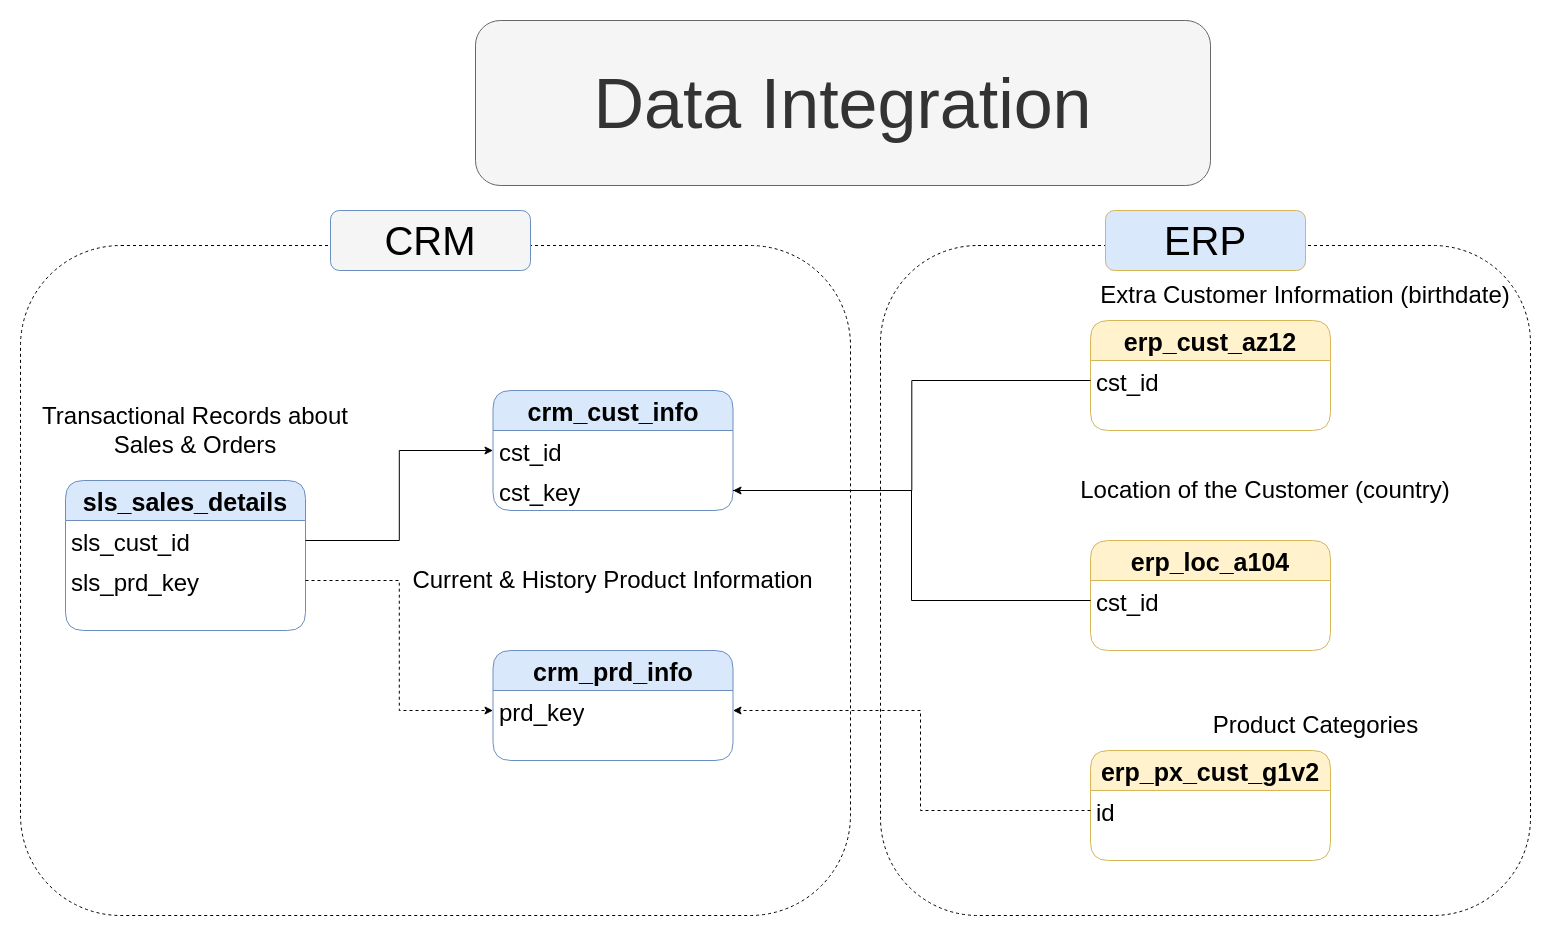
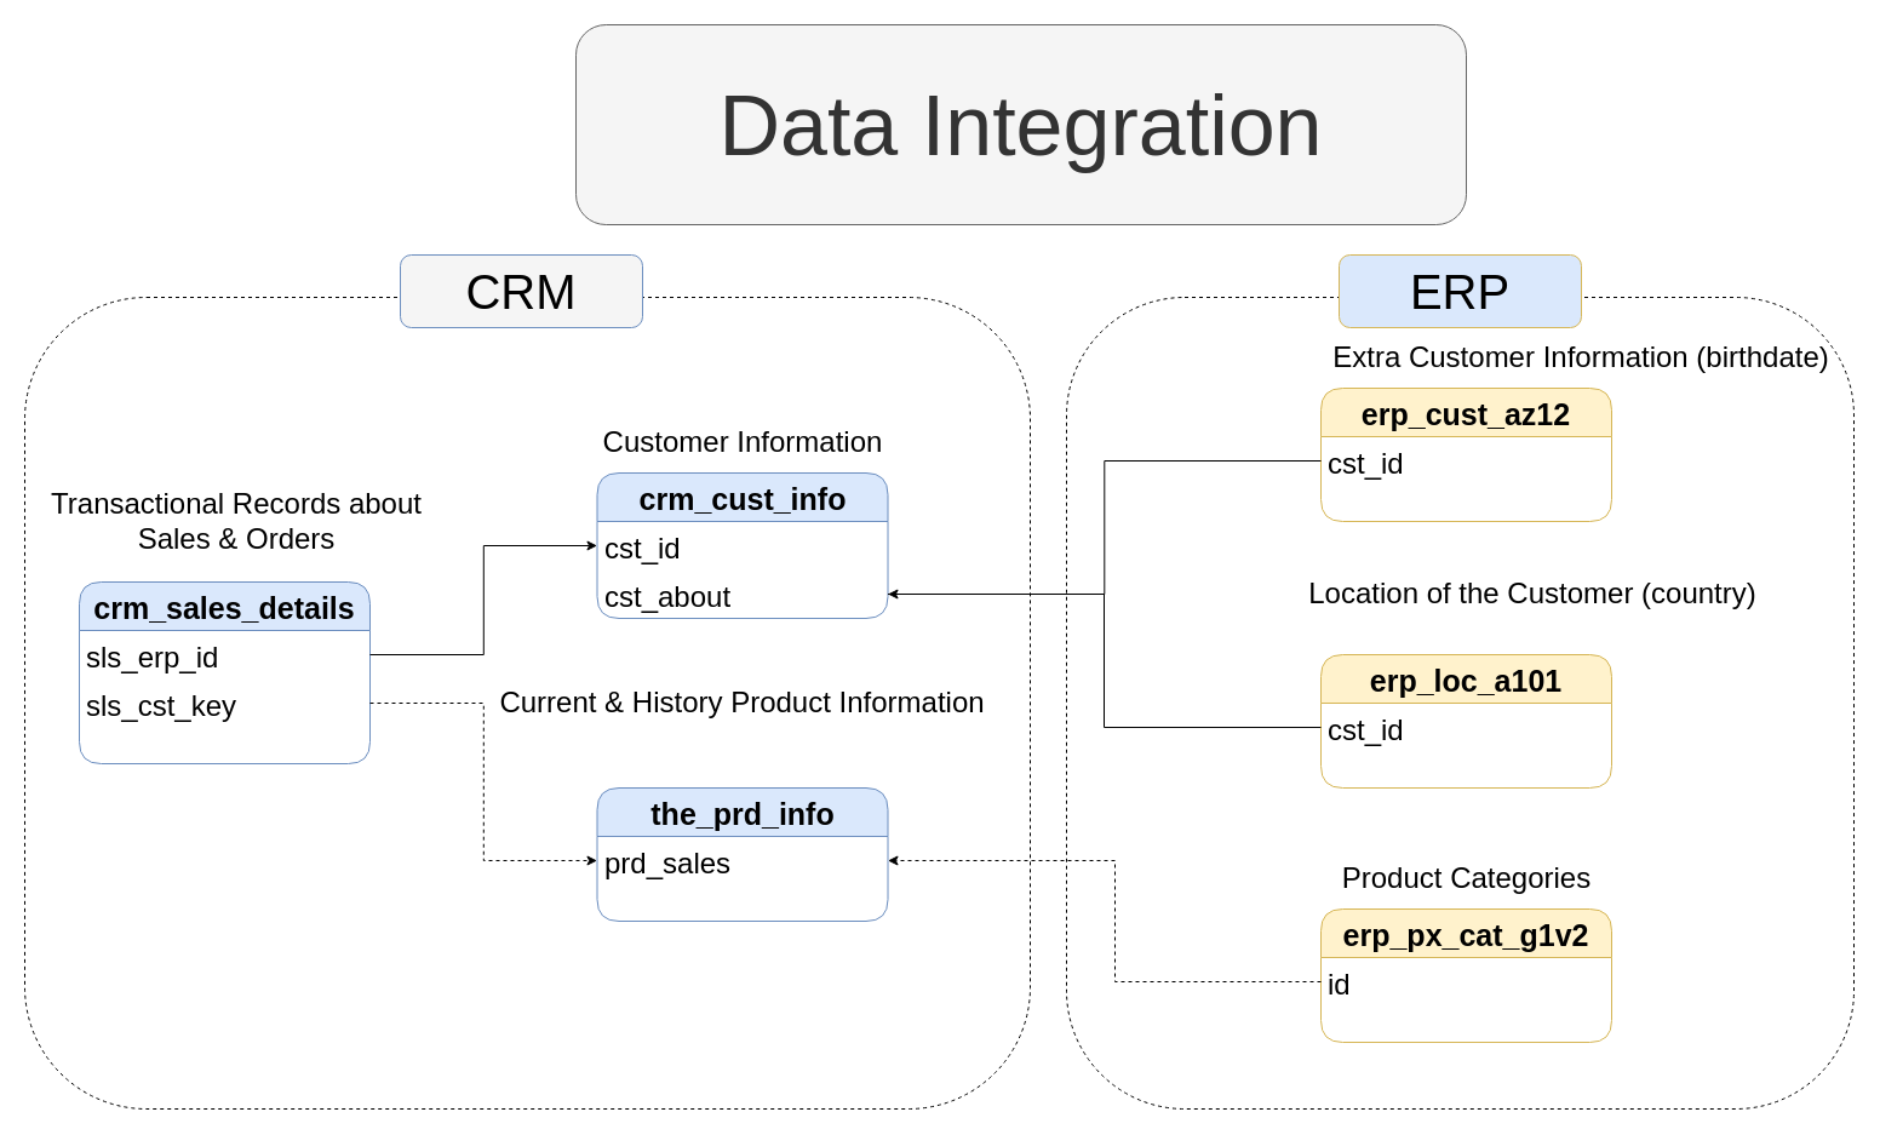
  <mxCell id="0" />
  <mxCell id="1" parent="0" />
  <mxCell id="2" value="&lt;font style=&quot;font-size: 70px;&quot;&gt;Data Integration&lt;/font&gt;" style="text;html=1;align=center;verticalAlign=middle;whiteSpace=wrap;rounded=1;fillColor=#f5f5f5;strokeColor=#666666;fontColor=#333333;" vertex="1" parent="1"><mxGeometry x="475" y="20" width="735" height="165" as="geometry" /></mxCell>
  <mxCell id="3" value="" style="group" vertex="1" connectable="0" parent="1"><mxGeometry x="20" y="210" width="1510" height="705" as="geometry" /></mxCell>
  <mxCell id="4" value="" style="rounded=1;whiteSpace=wrap;html=1;fillColor=none;dashed=1;" vertex="1" parent="3"><mxGeometry y="35" width="830" height="670" as="geometry" /></mxCell>
  <mxCell id="5" value="" style="rounded=1;whiteSpace=wrap;html=1;fillColor=none;dashed=1;" vertex="1" parent="3"><mxGeometry x="860" y="35" width="650" height="670" as="geometry" /></mxCell>
  <mxCell id="6" value="&lt;font style=&quot;font-size: 25px;&quot;&gt;&lt;b&gt;crm_cust_info&lt;/b&gt;&lt;/font&gt;" style="swimlane;fontStyle=0;childLayout=stackLayout;horizontal=1;startSize=40;horizontalStack=0;resizeParent=1;resizeParentMax=0;resizeLast=0;collapsible=1;marginBottom=0;whiteSpace=wrap;html=1;rounded=1;fontSize=30;fillColor=#dae8fc;strokeColor=#6c8ebf;" vertex="1" parent="3"><mxGeometry x="472.5" y="180" width="240" height="120" as="geometry" /></mxCell>
  <mxCell id="7" value="&lt;font style=&quot;font-size: 24px;&quot;&gt;cst_id&lt;/font&gt;" style="text;strokeColor=none;fillColor=none;align=left;verticalAlign=middle;spacingLeft=4;spacingRight=4;overflow=hidden;points=[[0,0.5],[1,0.5]];portConstraint=eastwest;rotatable=0;whiteSpace=wrap;html=1;fontSize=30;" vertex="1" parent="6"><mxGeometry y="40" width="240" height="40" as="geometry" /></mxCell>
- <mxCell id="8" value="&lt;font style=&quot;font-size: 24px;&quot;&gt;cst_key&lt;/font&gt;" style="text;strokeColor=none;fillColor=none;align=left;verticalAlign=middle;spacingLeft=4;spacingRight=4;overflow=hidden;points=[[0,0.5],[1,0.5]];portConstraint=eastwest;rotatable=0;whiteSpace=wrap;html=1;fontSize=30;" vertex="1" parent="6"><mxGeometry y="80" width="240" height="40" as="geometry" /></mxCell>
- <mxCell id="10" value="&lt;font style=&quot;font-size: 25px;&quot;&gt;&lt;b&gt;crm_prd_info&lt;/b&gt;&lt;/font&gt;" style="swimlane;fontStyle=0;childLayout=stackLayout;horizontal=1;startSize=40;horizontalStack=0;resizeParent=1;resizeParentMax=0;resizeLast=0;collapsible=1;marginBottom=0;whiteSpace=wrap;html=1;rounded=1;fontSize=30;fillColor=#dae8fc;strokeColor=#6c8ebf;" vertex="1" parent="3"><mxGeometry x="472.5" y="440" width="240" height="110" as="geometry" /></mxCell>
- <mxCell id="11" value="&lt;font style=&quot;font-size: 24px;&quot;&gt;prd_key&lt;/font&gt;" style="text;strokeColor=none;fillColor=none;align=left;verticalAlign=middle;spacingLeft=4;spacingRight=4;overflow=hidden;points=[[0,0.5],[1,0.5]];portConstraint=eastwest;rotatable=0;whiteSpace=wrap;html=1;fontSize=30;" vertex="1" parent="10"><mxGeometry y="40" width="240" height="40" as="geometry" /></mxCell>
+ <mxCell id="8" value="&lt;font style=&quot;font-size: 24px;&quot;&gt;cst_about&lt;/font&gt;" style="text;strokeColor=none;fillColor=none;align=left;verticalAlign=middle;spacingLeft=4;spacingRight=4;overflow=hidden;points=[[0,0.5],[1,0.5]];portConstraint=eastwest;rotatable=0;whiteSpace=wrap;html=1;fontSize=30;" vertex="1" parent="6"><mxGeometry y="80" width="240" height="40" as="geometry" /></mxCell>
+ <mxCell id="9" value="&lt;font style=&quot;font-size: 24px;&quot;&gt;Customer Information&lt;/font&gt;" style="text;html=1;align=center;verticalAlign=middle;whiteSpace=wrap;rounded=0;" vertex="1" parent="3"><mxGeometry x="427.5" y="140" width="330" height="30" as="geometry" /></mxCell>
+ <mxCell id="10" value="&lt;font style=&quot;font-size: 25px;&quot;&gt;&lt;b&gt;the_prd_info&lt;/b&gt;&lt;/font&gt;" style="swimlane;fontStyle=0;childLayout=stackLayout;horizontal=1;startSize=40;horizontalStack=0;resizeParent=1;resizeParentMax=0;resizeLast=0;collapsible=1;marginBottom=0;whiteSpace=wrap;html=1;rounded=1;fontSize=30;fillColor=#dae8fc;strokeColor=#6c8ebf;" vertex="1" parent="3"><mxGeometry x="472.5" y="440" width="240" height="110" as="geometry" /></mxCell>
+ <mxCell id="11" value="&lt;font style=&quot;font-size: 24px;&quot;&gt;prd_sales&lt;/font&gt;" style="text;strokeColor=none;fillColor=none;align=left;verticalAlign=middle;spacingLeft=4;spacingRight=4;overflow=hidden;points=[[0,0.5],[1,0.5]];portConstraint=eastwest;rotatable=0;whiteSpace=wrap;html=1;fontSize=30;" vertex="1" parent="10"><mxGeometry y="40" width="240" height="40" as="geometry" /></mxCell>
  <mxCell id="12" style="text;strokeColor=none;fillColor=none;align=left;verticalAlign=middle;spacingLeft=4;spacingRight=4;overflow=hidden;points=[[0,0.5],[1,0.5]];portConstraint=eastwest;rotatable=0;whiteSpace=wrap;html=1;fontSize=30;" vertex="1" parent="10"><mxGeometry y="80" width="240" height="30" as="geometry" /></mxCell>
  <mxCell id="13" value="&lt;font style=&quot;font-size: 24px;&quot;&gt;Current &amp;amp; History Product Information&lt;/font&gt;" style="text;html=1;align=center;verticalAlign=middle;whiteSpace=wrap;rounded=0;" vertex="1" parent="3"><mxGeometry x="390" y="350" width="405" height="40" as="geometry" /></mxCell>
- <mxCell id="14" value="&lt;font style=&quot;font-size: 25px;&quot;&gt;&lt;b&gt;sls_sales_details&lt;/b&gt;&lt;/font&gt;" style="swimlane;fontStyle=0;childLayout=stackLayout;horizontal=1;startSize=40;horizontalStack=0;resizeParent=1;resizeParentMax=0;resizeLast=0;collapsible=1;marginBottom=0;whiteSpace=wrap;html=1;rounded=1;fontSize=30;fillColor=#dae8fc;strokeColor=#6c8ebf;" vertex="1" parent="3"><mxGeometry x="45" y="270" width="240" height="150" as="geometry" /></mxCell>
- <mxCell id="15" value="&lt;font style=&quot;font-size: 24px;&quot;&gt;sls_cust_id&lt;/font&gt;" style="text;strokeColor=none;fillColor=none;align=left;verticalAlign=middle;spacingLeft=4;spacingRight=4;overflow=hidden;points=[[0,0.5],[1,0.5]];portConstraint=eastwest;rotatable=0;whiteSpace=wrap;html=1;fontSize=30;" vertex="1" parent="14"><mxGeometry y="40" width="240" height="40" as="geometry" /></mxCell>
- <mxCell id="16" value="&lt;font style=&quot;font-size: 24px;&quot;&gt;sls_prd_key&lt;/font&gt;&lt;div&gt;&lt;font style=&quot;font-size: 24px;&quot;&gt;&lt;br&gt;&lt;/font&gt;&lt;/div&gt;" style="text;strokeColor=none;fillColor=none;align=left;verticalAlign=middle;spacingLeft=4;spacingRight=4;overflow=hidden;points=[[0,0.5],[1,0.5]];portConstraint=eastwest;rotatable=0;whiteSpace=wrap;html=1;fontSize=30;" vertex="1" parent="14"><mxGeometry y="80" width="240" height="40" as="geometry" /></mxCell>
+ <mxCell id="14" value="&lt;font style=&quot;font-size: 25px;&quot;&gt;&lt;b&gt;crm_sales_details&lt;/b&gt;&lt;/font&gt;" style="swimlane;fontStyle=0;childLayout=stackLayout;horizontal=1;startSize=40;horizontalStack=0;resizeParent=1;resizeParentMax=0;resizeLast=0;collapsible=1;marginBottom=0;whiteSpace=wrap;html=1;rounded=1;fontSize=30;fillColor=#dae8fc;strokeColor=#6c8ebf;" vertex="1" parent="3"><mxGeometry x="45" y="270" width="240" height="150" as="geometry" /></mxCell>
+ <mxCell id="15" value="&lt;font style=&quot;font-size: 24px;&quot;&gt;sls_erp_id&lt;/font&gt;" style="text;strokeColor=none;fillColor=none;align=left;verticalAlign=middle;spacingLeft=4;spacingRight=4;overflow=hidden;points=[[0,0.5],[1,0.5]];portConstraint=eastwest;rotatable=0;whiteSpace=wrap;html=1;fontSize=30;" vertex="1" parent="14"><mxGeometry y="40" width="240" height="40" as="geometry" /></mxCell>
+ <mxCell id="16" value="&lt;font style=&quot;font-size: 24px;&quot;&gt;sls_cst_key&lt;/font&gt;&lt;div&gt;&lt;font style=&quot;font-size: 24px;&quot;&gt;&lt;br&gt;&lt;/font&gt;&lt;/div&gt;" style="text;strokeColor=none;fillColor=none;align=left;verticalAlign=middle;spacingLeft=4;spacingRight=4;overflow=hidden;points=[[0,0.5],[1,0.5]];portConstraint=eastwest;rotatable=0;whiteSpace=wrap;html=1;fontSize=30;" vertex="1" parent="14"><mxGeometry y="80" width="240" height="40" as="geometry" /></mxCell>
  <mxCell id="17" style="text;strokeColor=none;fillColor=none;align=left;verticalAlign=middle;spacingLeft=4;spacingRight=4;overflow=hidden;points=[[0,0.5],[1,0.5]];portConstraint=eastwest;rotatable=0;whiteSpace=wrap;html=1;fontSize=30;" vertex="1" parent="14"><mxGeometry y="120" width="240" height="30" as="geometry" /></mxCell>
  <mxCell id="18" value="&lt;font style=&quot;font-size: 24px;&quot;&gt;Transactional Records about Sales &amp;amp; Orders&lt;/font&gt;" style="text;html=1;align=center;verticalAlign=middle;whiteSpace=wrap;rounded=0;" vertex="1" parent="3"><mxGeometry x="10" y="185" width="330" height="70" as="geometry" /></mxCell>
  <mxCell id="19" style="edgeStyle=orthogonalEdgeStyle;rounded=0;orthogonalLoop=1;jettySize=auto;html=1;" edge="1" parent="3" source="15" target="7"><mxGeometry relative="1" as="geometry" /></mxCell>
  <mxCell id="20" style="edgeStyle=orthogonalEdgeStyle;rounded=0;orthogonalLoop=1;jettySize=auto;html=1;entryX=0;entryY=0.5;entryDx=0;entryDy=0;dashed=1;" edge="1" parent="3" source="16" target="11"><mxGeometry relative="1" as="geometry" /></mxCell>
  <mxCell id="21" value="&lt;span style=&quot;font-size: 25px;&quot;&gt;&lt;b&gt;erp_cust_az12&lt;/b&gt;&lt;/span&gt;" style="swimlane;fontStyle=0;childLayout=stackLayout;horizontal=1;startSize=40;horizontalStack=0;resizeParent=1;resizeParentMax=0;resizeLast=0;collapsible=1;marginBottom=0;whiteSpace=wrap;html=1;rounded=1;fontSize=30;fillColor=#fff2cc;strokeColor=#d6b656;" vertex="1" parent="3"><mxGeometry x="1070" y="110" width="240" height="110" as="geometry" /></mxCell>
  <mxCell id="22" value="&lt;font style=&quot;font-size: 24px;&quot;&gt;cst_id&lt;/font&gt;" style="text;strokeColor=none;fillColor=none;align=left;verticalAlign=middle;spacingLeft=4;spacingRight=4;overflow=hidden;points=[[0,0.5],[1,0.5]];portConstraint=eastwest;rotatable=0;whiteSpace=wrap;html=1;fontSize=30;" vertex="1" parent="21"><mxGeometry y="40" width="240" height="40" as="geometry" /></mxCell>
  <mxCell id="23" style="text;strokeColor=none;fillColor=none;align=left;verticalAlign=middle;spacingLeft=4;spacingRight=4;overflow=hidden;points=[[0,0.5],[1,0.5]];portConstraint=eastwest;rotatable=0;whiteSpace=wrap;html=1;fontSize=30;" vertex="1" parent="21"><mxGeometry y="80" width="240" height="30" as="geometry" /></mxCell>
  <mxCell id="24" value="&lt;font style=&quot;font-size: 24px;&quot;&gt;Extra Customer Information (birthdate)&lt;/font&gt;" style="text;html=1;align=center;verticalAlign=middle;whiteSpace=wrap;rounded=0;" vertex="1" parent="3"><mxGeometry x="1065" y="70" width="440" height="30" as="geometry" /></mxCell>
  <mxCell id="25" style="edgeStyle=orthogonalEdgeStyle;rounded=0;orthogonalLoop=1;jettySize=auto;html=1;entryX=1;entryY=0.5;entryDx=0;entryDy=0;" edge="1" parent="3" source="22" target="8"><mxGeometry relative="1" as="geometry" /></mxCell>
- <mxCell id="26" value="&lt;span style=&quot;font-size: 25px;&quot;&gt;&lt;b&gt;erp_loc_a104&lt;/b&gt;&lt;/span&gt;" style="swimlane;fontStyle=0;childLayout=stackLayout;horizontal=1;startSize=40;horizontalStack=0;resizeParent=1;resizeParentMax=0;resizeLast=0;collapsible=1;marginBottom=0;whiteSpace=wrap;html=1;rounded=1;fontSize=30;fillColor=#fff2cc;strokeColor=#d6b656;" vertex="1" parent="3"><mxGeometry x="1070" y="330" width="240" height="110" as="geometry" /></mxCell>
+ <mxCell id="26" value="&lt;span style=&quot;font-size: 25px;&quot;&gt;&lt;b&gt;erp_loc_a101&lt;/b&gt;&lt;/span&gt;" style="swimlane;fontStyle=0;childLayout=stackLayout;horizontal=1;startSize=40;horizontalStack=0;resizeParent=1;resizeParentMax=0;resizeLast=0;collapsible=1;marginBottom=0;whiteSpace=wrap;html=1;rounded=1;fontSize=30;fillColor=#fff2cc;strokeColor=#d6b656;" vertex="1" parent="3"><mxGeometry x="1070" y="330" width="240" height="110" as="geometry" /></mxCell>
  <mxCell id="27" value="&lt;font style=&quot;font-size: 24px;&quot;&gt;cst_id&lt;/font&gt;" style="text;strokeColor=none;fillColor=none;align=left;verticalAlign=middle;spacingLeft=4;spacingRight=4;overflow=hidden;points=[[0,0.5],[1,0.5]];portConstraint=eastwest;rotatable=0;whiteSpace=wrap;html=1;fontSize=30;" vertex="1" parent="26"><mxGeometry y="40" width="240" height="40" as="geometry" /></mxCell>
  <mxCell id="28" style="text;strokeColor=none;fillColor=none;align=left;verticalAlign=middle;spacingLeft=4;spacingRight=4;overflow=hidden;points=[[0,0.5],[1,0.5]];portConstraint=eastwest;rotatable=0;whiteSpace=wrap;html=1;fontSize=30;" vertex="1" parent="26"><mxGeometry y="80" width="240" height="30" as="geometry" /></mxCell>
  <mxCell id="29" value="&lt;font style=&quot;font-size: 24px;&quot;&gt;Location of the Customer (country)&lt;/font&gt;" style="text;html=1;align=center;verticalAlign=middle;whiteSpace=wrap;rounded=0;" vertex="1" parent="3"><mxGeometry x="1025" y="265" width="440" height="30" as="geometry" /></mxCell>
  <mxCell id="30" style="edgeStyle=orthogonalEdgeStyle;rounded=0;orthogonalLoop=1;jettySize=auto;html=1;entryX=1;entryY=0.5;entryDx=0;entryDy=0;endArrow=none;endFill=0;" edge="1" parent="3" source="27" target="8"><mxGeometry relative="1" as="geometry"><Array as="points"><mxPoint x="891" y="390" /><mxPoint x="891" y="280" /></Array></mxGeometry></mxCell>
- <mxCell id="31" value="&lt;span style=&quot;font-size: 25px;&quot;&gt;&lt;b&gt;erp_px_cust_g1v2&lt;/b&gt;&lt;/span&gt;" style="swimlane;fontStyle=0;childLayout=stackLayout;horizontal=1;startSize=40;horizontalStack=0;resizeParent=1;resizeParentMax=0;resizeLast=0;collapsible=1;marginBottom=0;whiteSpace=wrap;html=1;rounded=1;fontSize=30;fillColor=#fff2cc;strokeColor=#d6b656;" vertex="1" parent="3"><mxGeometry x="1070" y="540" width="240" height="110" as="geometry" /></mxCell>
+ <mxCell id="31" value="&lt;span style=&quot;font-size: 25px;&quot;&gt;&lt;b&gt;erp_px_cat_g1v2&lt;/b&gt;&lt;/span&gt;" style="swimlane;fontStyle=0;childLayout=stackLayout;horizontal=1;startSize=40;horizontalStack=0;resizeParent=1;resizeParentMax=0;resizeLast=0;collapsible=1;marginBottom=0;whiteSpace=wrap;html=1;rounded=1;fontSize=30;fillColor=#fff2cc;strokeColor=#d6b656;" vertex="1" parent="3"><mxGeometry x="1070" y="540" width="240" height="110" as="geometry" /></mxCell>
  <mxCell id="32" value="&lt;font style=&quot;font-size: 24px;&quot;&gt;id&lt;/font&gt;" style="text;strokeColor=none;fillColor=none;align=left;verticalAlign=middle;spacingLeft=4;spacingRight=4;overflow=hidden;points=[[0,0.5],[1,0.5]];portConstraint=eastwest;rotatable=0;whiteSpace=wrap;html=1;fontSize=30;" vertex="1" parent="31"><mxGeometry y="40" width="240" height="40" as="geometry" /></mxCell>
  <mxCell id="33" style="text;strokeColor=none;fillColor=none;align=left;verticalAlign=middle;spacingLeft=4;spacingRight=4;overflow=hidden;points=[[0,0.5],[1,0.5]];portConstraint=eastwest;rotatable=0;whiteSpace=wrap;html=1;fontSize=30;" vertex="1" parent="31"><mxGeometry y="80" width="240" height="30" as="geometry" /></mxCell>
- <mxCell id="34" value="&lt;font style=&quot;font-size: 24px;&quot;&gt;Product Categories&lt;/font&gt;" style="text;html=1;align=center;verticalAlign=middle;whiteSpace=wrap;rounded=0;" vertex="1" parent="3"><mxGeometry x="1177.5" y="500" width="235" height="30" as="geometry" /></mxCell>
+ <mxCell id="34" value="&lt;font style=&quot;font-size: 24px;&quot;&gt;Product Categories&lt;/font&gt;" style="text;html=1;align=center;verticalAlign=middle;whiteSpace=wrap;rounded=0;" vertex="1" parent="3"><mxGeometry x="1072.5" y="500" width="235" height="30" as="geometry" /></mxCell>
  <mxCell id="35" style="edgeStyle=orthogonalEdgeStyle;rounded=0;orthogonalLoop=1;jettySize=auto;html=1;entryX=1;entryY=0.5;entryDx=0;entryDy=0;dashed=1;" edge="1" parent="3" source="32" target="11"><mxGeometry relative="1" as="geometry"><Array as="points"><mxPoint x="900" y="600" /><mxPoint x="900" y="500" /></Array></mxGeometry></mxCell>
  <mxCell id="36" value="&lt;font style=&quot;font-size: 40px;&quot;&gt;CRM&lt;/font&gt;" style="rounded=1;whiteSpace=wrap;html=1;fillColor=#f5f5f5;strokeColor=#6c8ebf;" vertex="1" parent="3"><mxGeometry x="310" width="200" height="60" as="geometry" /></mxCell>
  <mxCell id="37" value="&lt;font style=&quot;font-size: 40px;&quot;&gt;ERP&lt;/font&gt;" style="rounded=1;whiteSpace=wrap;html=1;fillColor=#dae8fc;strokeColor=#d6b656;" vertex="1" parent="3"><mxGeometry x="1085" width="200" height="60" as="geometry" /></mxCell>
